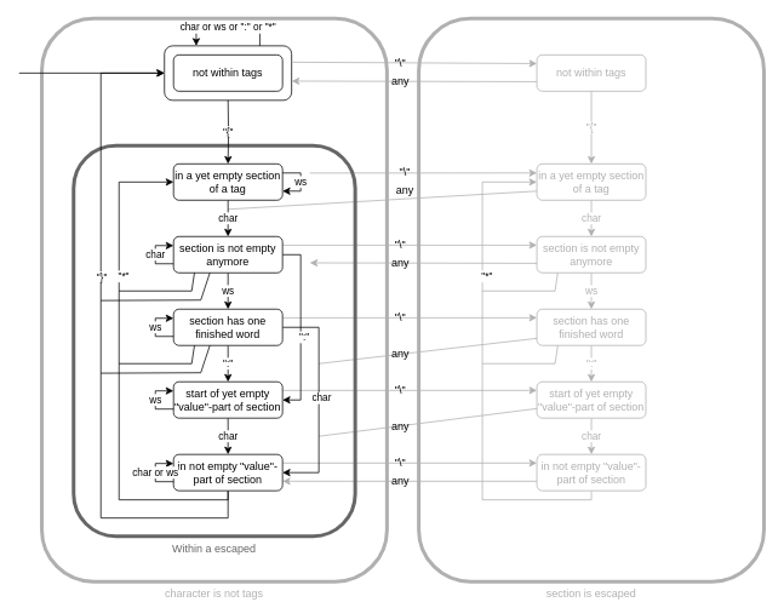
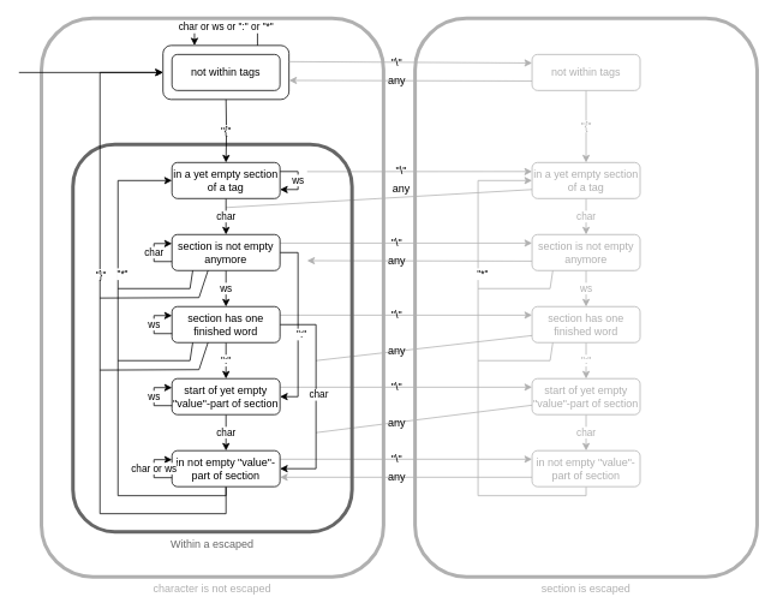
  <mxCell id="0" />
  <mxCell id="1" parent="0" />
  <mxCell id="2" value="&lt;font color=&quot;#B0B0B0&quot;&gt;section is escaped&lt;br&gt;&lt;/font&gt;" style="rounded=1;whiteSpace=wrap;html=1;fillColor=none;strokeColor=#B0B0B0;strokeWidth=4;labelPosition=center;verticalLabelPosition=bottom;align=center;verticalAlign=top;" parent="1" vertex="1"><mxGeometry x="460" width="380" height="620" as="geometry" y="20" /></mxCell>
- <mxCell id="3" value="&lt;font color=&quot;#B0B0B0&quot;&gt;character is not tags&lt;br&gt;&lt;/font&gt;" style="rounded=1;whiteSpace=wrap;html=1;fillColor=none;strokeColor=#B0B0B0;strokeWidth=4;labelPosition=center;verticalLabelPosition=bottom;align=center;verticalAlign=top;" parent="1" vertex="1"><mxGeometry x="45" width="380" height="620" as="geometry" y="20" /></mxCell>
+ <mxCell id="3" value="&lt;font color=&quot;#B0B0B0&quot;&gt;character is not escaped&lt;br&gt;&lt;/font&gt;" style="rounded=1;whiteSpace=wrap;html=1;fillColor=none;strokeColor=#B0B0B0;strokeWidth=4;labelPosition=center;verticalLabelPosition=bottom;align=center;verticalAlign=top;" parent="1" vertex="1"><mxGeometry x="45" width="380" height="620" as="geometry" y="20" /></mxCell>
  <mxCell id="4" value="not within tags" style="rounded=1;whiteSpace=wrap;html=1;" parent="1" vertex="1"><mxGeometry x="190" y="60" width="120" height="40" as="geometry" /></mxCell>
  <mxCell id="5" value="" style="rounded=1;whiteSpace=wrap;html=1;strokeWidth=1;fillColor=none;fontColor=#000000;" parent="1" vertex="1"><mxGeometry x="180" y="50" width="140" height="60" as="geometry" /></mxCell>
  <mxCell id="6" value="" style="endArrow=classic;html=1;fontColor=#000000;entryX=0;entryY=0.25;entryDx=0;entryDy=0;strokeColor=#B0B0B0;exitX=0.839;exitY=0.07;exitDx=0;exitDy=0;exitPerimeter=0;" parent="1" source="18" target="49" edge="1"><mxGeometry width="50" height="50" relative="1" as="geometry"><mxPoint x="310" y="190" as="sourcePoint" /><mxPoint x="600" y="280" as="targetPoint" /></mxGeometry></mxCell>
  <mxCell id="7" value="" style="endArrow=none;html=1;fontColor=#000000;exitX=0;exitY=0.75;exitDx=0;exitDy=0;strokeColor=#B0B0B0;endFill=0;" parent="1" source="49" edge="1"><mxGeometry width="50" height="50" relative="1" as="geometry"><mxPoint x="320" y="200" as="sourcePoint" /><mxPoint x="250" y="230" as="targetPoint" /></mxGeometry></mxCell>
  <mxCell id="8" value="" style="endArrow=classic;html=1;fontColor=#000000;entryX=0;entryY=0.25;entryDx=0;entryDy=0;strokeColor=#B0B0B0;" parent="1" edge="1"><mxGeometry width="50" height="50" relative="1" as="geometry"><mxPoint x="310" y="269.5" as="sourcePoint" /><mxPoint x="590" y="269.5" as="targetPoint" /></mxGeometry></mxCell>
  <mxCell id="9" value="" style="endArrow=classic;html=1;fontColor=#000000;exitX=0;exitY=0.75;exitDx=0;exitDy=0;entryX=0.839;entryY=0.3;entryDx=0;entryDy=0;strokeColor=#B0B0B0;entryPerimeter=0;" parent="1" target="18" edge="1"><mxGeometry width="50" height="50" relative="1" as="geometry"><mxPoint x="590" y="289.5" as="sourcePoint" /><mxPoint x="310" y="289.5" as="targetPoint" /></mxGeometry></mxCell>
  <mxCell id="10" value="" style="endArrow=classic;html=1;fontColor=#000000;entryX=0;entryY=0.25;entryDx=0;entryDy=0;strokeColor=#B0B0B0;" parent="1" edge="1"><mxGeometry width="50" height="50" relative="1" as="geometry"><mxPoint x="310" y="349.5" as="sourcePoint" /><mxPoint x="590" y="349.5" as="targetPoint" /></mxGeometry></mxCell>
  <mxCell id="11" value="" style="endArrow=none;html=1;fontColor=#000000;strokeColor=#B0B0B0;endFill=0;exitX=0.342;exitY=0.568;exitDx=0;exitDy=0;exitPerimeter=0;" parent="1" source="2" edge="1"><mxGeometry width="50" height="50" relative="1" as="geometry"><mxPoint x="570" y="372" as="sourcePoint" /><mxPoint x="350" y="400" as="targetPoint" /></mxGeometry></mxCell>
  <mxCell id="12" value="" style="endArrow=classic;html=1;fontColor=#000000;entryX=0;entryY=0.25;entryDx=0;entryDy=0;strokeColor=#B0B0B0;" parent="1" edge="1"><mxGeometry width="50" height="50" relative="1" as="geometry"><mxPoint x="310" y="429.5" as="sourcePoint" /><mxPoint x="590" y="429.5" as="targetPoint" /></mxGeometry></mxCell>
  <mxCell id="13" value="" style="endArrow=none;html=1;fontColor=#000000;exitX=0;exitY=0.75;exitDx=0;exitDy=0;strokeColor=#B0B0B0;endFill=0;" parent="1" edge="1"><mxGeometry width="50" height="50" relative="1" as="geometry"><mxPoint x="590" y="449.5" as="sourcePoint" /><mxPoint x="350" y="480" as="targetPoint" /></mxGeometry></mxCell>
  <mxCell id="14" value="" style="endArrow=classic;html=1;fontColor=#000000;entryX=0;entryY=0.25;entryDx=0;entryDy=0;strokeColor=#B0B0B0;" parent="1" edge="1"><mxGeometry width="50" height="50" relative="1" as="geometry"><mxPoint x="310" y="509.5" as="sourcePoint" /><mxPoint x="590" y="509.5" as="targetPoint" /></mxGeometry></mxCell>
  <mxCell id="15" value="" style="endArrow=classic;html=1;fontColor=#000000;exitX=0;exitY=0.75;exitDx=0;exitDy=0;entryX=1;entryY=0.75;entryDx=0;entryDy=0;strokeColor=#B0B0B0;" parent="1" edge="1"><mxGeometry width="50" height="50" relative="1" as="geometry"><mxPoint x="590" y="529.5" as="sourcePoint" /><mxPoint x="310" y="529.5" as="targetPoint" /></mxGeometry></mxCell>
  <mxCell id="16" value="" style="endArrow=classic;html=1;fontColor=#000000;entryX=0;entryY=0.25;entryDx=0;entryDy=0;strokeColor=#B0B0B0;" parent="1" edge="1"><mxGeometry width="50" height="50" relative="1" as="geometry"><mxPoint x="320" y="68" as="sourcePoint" /><mxPoint x="590" y="69.5" as="targetPoint" /></mxGeometry></mxCell>
  <mxCell id="17" value="" style="endArrow=classic;html=1;fontColor=#000000;exitX=0;exitY=0.75;exitDx=0;exitDy=0;entryX=0.724;entryY=0.111;entryDx=0;entryDy=0;strokeColor=#B0B0B0;entryPerimeter=0;" parent="1" target="3" edge="1"><mxGeometry width="50" height="50" relative="1" as="geometry"><mxPoint x="590" y="89.5" as="sourcePoint" /><mxPoint x="310" y="89.5" as="targetPoint" /></mxGeometry></mxCell>
  <mxCell id="18" value="&lt;font color=&quot;#666666&quot;&gt;Within a escaped&lt;/font&gt;" style="rounded=1;whiteSpace=wrap;html=1;fillColor=none;strokeWidth=4;labelPosition=center;verticalLabelPosition=bottom;align=center;verticalAlign=top;strokeColor=#666666;" parent="1" vertex="1"><mxGeometry x="80" y="160" width="310" height="430" as="geometry" /></mxCell>
  <mxCell id="19" value="&quot;{&quot;" style="edgeStyle=orthogonalEdgeStyle;rounded=0;orthogonalLoop=1;jettySize=auto;html=1;entryX=0.5;entryY=0;entryDx=0;entryDy=0;" parent="1" target="22" edge="1"><mxGeometry relative="1" as="geometry"><mxPoint x="250" y="110" as="sourcePoint" /></mxGeometry></mxCell>
  <mxCell id="20" value="" style="endArrow=classic;html=1;" parent="1" edge="1"><mxGeometry width="50" height="50" relative="1" as="geometry"><mxPoint x="20" y="80" as="sourcePoint" /><mxPoint x="180" y="80" as="targetPoint" /></mxGeometry></mxCell>
  <mxCell id="21" value="char" style="edgeStyle=orthogonalEdgeStyle;rounded=0;orthogonalLoop=1;jettySize=auto;html=1;" parent="1" source="22" edge="1"><mxGeometry relative="1" as="geometry"><mxPoint x="250" y="260" as="targetPoint" /></mxGeometry></mxCell>
  <mxCell id="22" value="in a yet empty section of a tag" style="rounded=1;whiteSpace=wrap;html=1;" parent="1" vertex="1"><mxGeometry x="190" y="180" width="120" height="40" as="geometry" /></mxCell>
  <mxCell id="23" value="ws" style="edgeStyle=orthogonalEdgeStyle;rounded=0;orthogonalLoop=1;jettySize=auto;html=1;" parent="1" source="22" target="22" edge="1"><mxGeometry relative="1" as="geometry" /></mxCell>
  <mxCell id="24" value="ws" style="edgeStyle=orthogonalEdgeStyle;rounded=0;orthogonalLoop=1;jettySize=auto;html=1;" parent="1" source="28" target="32" edge="1"><mxGeometry relative="1" as="geometry" /></mxCell>
  <mxCell id="25" style="edgeStyle=orthogonalEdgeStyle;rounded=0;orthogonalLoop=1;jettySize=auto;html=1;entryX=1;entryY=0.5;entryDx=0;entryDy=0;" parent="1" source="28" target="34" edge="1"><mxGeometry relative="1" as="geometry"><Array as="points"><mxPoint x="330" y="280" /><mxPoint x="330" y="440" /></Array></mxGeometry></mxCell>
  <mxCell id="26" value="&quot;:&quot;" style="edgeLabel;html=1;align=center;verticalAlign=middle;resizable=0;points=[];" parent="25" vertex="1" connectable="0"><mxGeometry x="0.1" y="3" relative="1" as="geometry"><mxPoint as="offset" /></mxGeometry></mxCell>
  <mxCell id="27" value="char" style="edgeStyle=orthogonalEdgeStyle;rounded=0;orthogonalLoop=1;jettySize=auto;html=1;entryX=0;entryY=0.25;entryDx=0;entryDy=0;exitX=0;exitY=0.75;exitDx=0;exitDy=0;" parent="1" source="28" target="28" edge="1"><mxGeometry relative="1" as="geometry"><mxPoint x="180" y="270" as="targetPoint" /><Array as="points"><mxPoint x="170" y="290" /><mxPoint x="170" y="270" /></Array></mxGeometry></mxCell>
  <mxCell id="28" value="section is not empty anymore" style="rounded=1;whiteSpace=wrap;html=1;" parent="1" vertex="1"><mxGeometry x="190" y="260" width="120" height="40" as="geometry" /></mxCell>
  <mxCell id="29" value="&quot;:&quot;" style="edgeStyle=orthogonalEdgeStyle;rounded=0;orthogonalLoop=1;jettySize=auto;html=1;" parent="1" source="32" target="34" edge="1"><mxGeometry relative="1" as="geometry" /></mxCell>
  <mxCell id="30" style="edgeStyle=orthogonalEdgeStyle;rounded=0;orthogonalLoop=1;jettySize=auto;html=1;entryX=1;entryY=0.5;entryDx=0;entryDy=0;" parent="1" source="32" target="40" edge="1"><mxGeometry relative="1" as="geometry"><Array as="points"><mxPoint x="350" y="360" /><mxPoint x="350" y="520" /></Array></mxGeometry></mxCell>
  <mxCell id="31" value="char" style="edgeLabel;html=1;align=center;verticalAlign=middle;resizable=0;points=[];" parent="30" vertex="1" connectable="0"><mxGeometry x="-0.025" y="2" relative="1" as="geometry"><mxPoint as="offset" /></mxGeometry></mxCell>
  <mxCell id="32" value="section has one finished word" style="rounded=1;whiteSpace=wrap;html=1;" parent="1" vertex="1"><mxGeometry x="190" y="340" width="120" height="40" as="geometry" /></mxCell>
  <mxCell id="33" value="char" style="edgeStyle=orthogonalEdgeStyle;rounded=0;orthogonalLoop=1;jettySize=auto;html=1;entryX=0.5;entryY=0;entryDx=0;entryDy=0;" parent="1" source="34" target="40" edge="1"><mxGeometry relative="1" as="geometry" /></mxCell>
  <mxCell id="34" value="start of yet empty &quot;value&quot;-part of section " style="rounded=1;whiteSpace=wrap;html=1;" parent="1" vertex="1"><mxGeometry x="190" y="420" width="120" height="40" as="geometry" /></mxCell>
  <mxCell id="35" value="ws" style="edgeStyle=orthogonalEdgeStyle;rounded=0;orthogonalLoop=1;jettySize=auto;html=1;entryX=0;entryY=0.25;entryDx=0;entryDy=0;exitX=0;exitY=0.75;exitDx=0;exitDy=0;" parent="1" edge="1"><mxGeometry relative="1" as="geometry"><mxPoint x="190" y="350" as="targetPoint" /><mxPoint x="190" y="370" as="sourcePoint" /><Array as="points"><mxPoint x="170" y="370" /><mxPoint x="170" y="350" /></Array></mxGeometry></mxCell>
  <mxCell id="36" style="edgeStyle=orthogonalEdgeStyle;rounded=0;orthogonalLoop=1;jettySize=auto;html=1;entryX=0;entryY=0.5;entryDx=0;entryDy=0;" parent="1" source="40" target="22" edge="1"><mxGeometry relative="1" as="geometry"><mxPoint x="250" y="590" as="targetPoint" /><Array as="points"><mxPoint x="250" y="550" /><mxPoint x="130" y="550" /><mxPoint x="130" y="200" /></Array></mxGeometry></mxCell>
  <mxCell id="37" value="&quot;*&quot;" style="edgeLabel;html=1;align=center;verticalAlign=middle;resizable=0;points=[];" parent="36" vertex="1" connectable="0"><mxGeometry x="0.396" y="-4" relative="1" as="geometry"><mxPoint as="offset" /></mxGeometry></mxCell>
  <mxCell id="38" style="edgeStyle=orthogonalEdgeStyle;rounded=0;orthogonalLoop=1;jettySize=auto;html=1;strokeColor=#000000;fontColor=#000000;exitX=0.5;exitY=1;exitDx=0;exitDy=0;" parent="1" source="40" edge="1"><mxGeometry relative="1" as="geometry"><mxPoint x="180" y="80" as="targetPoint" /><Array as="points"><mxPoint x="250" y="570" /><mxPoint x="110" y="570" /><mxPoint x="110" y="80" /></Array></mxGeometry></mxCell>
  <mxCell id="39" value="&quot;}&quot;" style="edgeLabel;html=1;align=center;verticalAlign=middle;resizable=0;points=[];fontColor=#000000;" parent="38" vertex="1" connectable="0"><mxGeometry x="0.195" relative="1" as="geometry"><mxPoint as="offset" /></mxGeometry></mxCell>
  <mxCell id="40" value="in not empty &quot;value&quot;-part of section" style="rounded=1;whiteSpace=wrap;html=1;" parent="1" vertex="1"><mxGeometry x="190" y="500" width="120" height="40" as="geometry" /></mxCell>
  <mxCell id="41" value="char or ws" style="edgeStyle=orthogonalEdgeStyle;rounded=0;orthogonalLoop=1;jettySize=auto;html=1;entryX=0;entryY=0.25;entryDx=0;entryDy=0;exitX=0;exitY=0.75;exitDx=0;exitDy=0;" parent="1" edge="1"><mxGeometry relative="1" as="geometry"><mxPoint x="190" y="510" as="targetPoint" /><mxPoint x="190" y="530" as="sourcePoint" /><Array as="points"><mxPoint x="170" y="530" /><mxPoint x="170" y="510" /></Array></mxGeometry></mxCell>
  <mxCell id="42" value="" style="endArrow=none;html=1;entryX=0.192;entryY=1;entryDx=0;entryDy=0;entryPerimeter=0;" parent="1" target="28" edge="1"><mxGeometry width="50" height="50" relative="1" as="geometry"><mxPoint x="210" y="320" as="sourcePoint" /><mxPoint x="600" y="420" as="targetPoint" /></mxGeometry></mxCell>
  <mxCell id="43" value="" style="endArrow=none;html=1;" parent="1" edge="1"><mxGeometry width="50" height="50" relative="1" as="geometry"><mxPoint x="130" y="320" as="sourcePoint" /><mxPoint x="210" y="320" as="targetPoint" /></mxGeometry></mxCell>
  <mxCell id="44" value="" style="endArrow=none;html=1;entryX=0.192;entryY=1;entryDx=0;entryDy=0;entryPerimeter=0;" parent="1" edge="1"><mxGeometry width="50" height="50" relative="1" as="geometry"><mxPoint x="210" y="400" as="sourcePoint" /><mxPoint x="213.04" y="380" as="targetPoint" /></mxGeometry></mxCell>
  <mxCell id="45" value="" style="endArrow=none;html=1;" parent="1" edge="1"><mxGeometry width="50" height="50" relative="1" as="geometry"><mxPoint x="130" y="400" as="sourcePoint" /><mxPoint x="210" y="400" as="targetPoint" /></mxGeometry></mxCell>
  <mxCell id="46" value="&quot;{&quot;" style="edgeStyle=orthogonalEdgeStyle;rounded=0;orthogonalLoop=1;jettySize=auto;html=1;entryX=0.5;entryY=0;entryDx=0;entryDy=0;fontColor=#B0B0B0;strokeColor=#B0B0B0;" parent="1" source="47" target="49" edge="1"><mxGeometry relative="1" as="geometry" /></mxCell>
  <mxCell id="47" value="not within tags" style="rounded=1;whiteSpace=wrap;html=1;fontColor=#B0B0B0;strokeColor=#B0B0B0;" parent="1" vertex="1"><mxGeometry x="590" y="60" width="120" height="40" as="geometry" /></mxCell>
  <mxCell id="48" value="char" style="edgeStyle=orthogonalEdgeStyle;rounded=0;orthogonalLoop=1;jettySize=auto;html=1;fontColor=#B0B0B0;strokeColor=#B0B0B0;" parent="1" source="49" edge="1"><mxGeometry relative="1" as="geometry"><mxPoint x="650" y="260" as="targetPoint" /></mxGeometry></mxCell>
  <mxCell id="49" value="in a yet empty section of a tag" style="rounded=1;whiteSpace=wrap;html=1;fontColor=#B0B0B0;strokeColor=#B0B0B0;" parent="1" vertex="1"><mxGeometry x="590" y="180" width="120" height="40" as="geometry" /></mxCell>
  <mxCell id="50" value="ws" style="edgeStyle=orthogonalEdgeStyle;rounded=0;orthogonalLoop=1;jettySize=auto;html=1;fontColor=#B0B0B0;strokeColor=#B0B0B0;" parent="1" source="51" target="53" edge="1"><mxGeometry relative="1" as="geometry" /></mxCell>
  <mxCell id="51" value="section is not empty anymore" style="rounded=1;whiteSpace=wrap;html=1;fontColor=#B0B0B0;strokeColor=#B0B0B0;" parent="1" vertex="1"><mxGeometry x="590" y="260" width="120" height="40" as="geometry" /></mxCell>
  <mxCell id="52" value="&quot;:&quot;" style="edgeStyle=orthogonalEdgeStyle;rounded=0;orthogonalLoop=1;jettySize=auto;html=1;fontColor=#B0B0B0;strokeColor=#B0B0B0;" parent="1" source="53" target="55" edge="1"><mxGeometry relative="1" as="geometry" /></mxCell>
  <mxCell id="53" value="section has one finished word" style="rounded=1;whiteSpace=wrap;html=1;fontColor=#B0B0B0;strokeColor=#B0B0B0;" parent="1" vertex="1"><mxGeometry x="590" y="340" width="120" height="40" as="geometry" /></mxCell>
  <mxCell id="54" value="char" style="edgeStyle=orthogonalEdgeStyle;rounded=0;orthogonalLoop=1;jettySize=auto;html=1;entryX=0.5;entryY=0;entryDx=0;entryDy=0;fontColor=#B0B0B0;strokeColor=#B0B0B0;" parent="1" source="55" target="58" edge="1"><mxGeometry relative="1" as="geometry" /></mxCell>
  <mxCell id="55" value="start of yet empty &quot;value&quot;-part of section " style="rounded=1;whiteSpace=wrap;html=1;fontColor=#B0B0B0;strokeColor=#B0B0B0;" parent="1" vertex="1"><mxGeometry x="590" y="420" width="120" height="40" as="geometry" /></mxCell>
  <mxCell id="56" style="edgeStyle=orthogonalEdgeStyle;rounded=0;orthogonalLoop=1;jettySize=auto;html=1;entryX=0;entryY=0.5;entryDx=0;entryDy=0;fontColor=#B0B0B0;strokeColor=#B0B0B0;" parent="1" source="58" target="49" edge="1"><mxGeometry relative="1" as="geometry"><mxPoint x="650" y="590" as="targetPoint" /><Array as="points"><mxPoint x="650" y="550" /><mxPoint x="530" y="550" /><mxPoint x="530" y="200" /></Array></mxGeometry></mxCell>
  <mxCell id="57" value="&quot;*&quot;" style="edgeLabel;html=1;align=center;verticalAlign=middle;resizable=0;points=[];" parent="56" vertex="1" connectable="0"><mxGeometry x="0.396" y="-4" relative="1" as="geometry"><mxPoint as="offset" /></mxGeometry></mxCell>
  <mxCell id="58" value="in not empty &quot;value&quot;-part of section" style="rounded=1;whiteSpace=wrap;html=1;fontColor=#B0B0B0;strokeColor=#B0B0B0;" parent="1" vertex="1"><mxGeometry x="590" y="500" width="120" height="40" as="geometry" /></mxCell>
  <mxCell id="59" value="" style="endArrow=none;html=1;entryX=0.192;entryY=1;entryDx=0;entryDy=0;entryPerimeter=0;fontColor=#B0B0B0;strokeColor=#B0B0B0;" parent="1" target="51" edge="1"><mxGeometry width="50" height="50" relative="1" as="geometry"><mxPoint x="610" y="320" as="sourcePoint" /><mxPoint x="1000" y="420" as="targetPoint" /></mxGeometry></mxCell>
  <mxCell id="60" value="" style="endArrow=none;html=1;fontColor=#B0B0B0;strokeColor=#B0B0B0;" parent="1" edge="1"><mxGeometry width="50" height="50" relative="1" as="geometry"><mxPoint x="530" y="320" as="sourcePoint" /><mxPoint x="610" y="320" as="targetPoint" /></mxGeometry></mxCell>
  <mxCell id="61" value="" style="endArrow=none;html=1;entryX=0.192;entryY=1;entryDx=0;entryDy=0;entryPerimeter=0;fontColor=#B0B0B0;strokeColor=#B0B0B0;" parent="1" edge="1"><mxGeometry width="50" height="50" relative="1" as="geometry"><mxPoint x="610" y="400" as="sourcePoint" /><mxPoint x="613.04" y="380" as="targetPoint" /></mxGeometry></mxCell>
  <mxCell id="62" value="" style="endArrow=none;html=1;fontColor=#B0B0B0;strokeColor=#B0B0B0;" parent="1" edge="1"><mxGeometry width="50" height="50" relative="1" as="geometry"><mxPoint x="530" y="400" as="sourcePoint" /><mxPoint x="610" y="400" as="targetPoint" /></mxGeometry></mxCell>
  <mxCell id="63" value="" style="endArrow=none;html=1;strokeColor=#000000;fontColor=#000000;" parent="1" edge="1"><mxGeometry width="50" height="50" relative="1" as="geometry"><mxPoint x="220" y="410" as="sourcePoint" /><mxPoint x="230" y="380" as="targetPoint" /></mxGeometry></mxCell>
  <mxCell id="64" value="" style="endArrow=none;html=1;strokeColor=#000000;fontColor=#000000;" parent="1" edge="1"><mxGeometry width="50" height="50" relative="1" as="geometry"><mxPoint x="110" y="410.5" as="sourcePoint" /><mxPoint x="220" y="410" as="targetPoint" /></mxGeometry></mxCell>
  <mxCell id="65" value="" style="endArrow=none;html=1;strokeColor=#000000;fontColor=#000000;" parent="1" edge="1"><mxGeometry width="50" height="50" relative="1" as="geometry"><mxPoint x="220" y="330" as="sourcePoint" /><mxPoint x="230" y="300" as="targetPoint" /></mxGeometry></mxCell>
  <mxCell id="66" value="" style="endArrow=none;html=1;strokeColor=#000000;fontColor=#000000;" parent="1" edge="1"><mxGeometry width="50" height="50" relative="1" as="geometry"><mxPoint x="110" y="330.5" as="sourcePoint" /><mxPoint x="220" y="330" as="targetPoint" /></mxGeometry></mxCell>
  <mxCell id="67" value="&quot;\&quot;" style="text;html=1;strokeColor=none;fillColor=none;align=center;verticalAlign=middle;whiteSpace=wrap;rounded=0;fontColor=#000000;" parent="1" vertex="1"><mxGeometry x="420" y="60" width="40" height="20" as="geometry" /></mxCell>
  <mxCell id="68" value="any" style="text;html=1;strokeColor=none;fillColor=none;align=center;verticalAlign=middle;whiteSpace=wrap;rounded=0;fontColor=#000000;" parent="1" vertex="1"><mxGeometry x="420" y="80" width="40" height="20" as="geometry" /></mxCell>
  <mxCell id="69" value="&quot;\&quot;" style="text;html=1;strokeColor=none;fillColor=none;align=center;verticalAlign=middle;whiteSpace=wrap;rounded=0;fontColor=#000000;" parent="1" vertex="1"><mxGeometry x="425" y="180" width="40" height="20" as="geometry" /></mxCell>
  <mxCell id="70" value="any" style="text;html=1;strokeColor=none;fillColor=none;align=center;verticalAlign=middle;whiteSpace=wrap;rounded=0;fontColor=#000000;" parent="1" vertex="1"><mxGeometry x="425" y="200" width="40" height="20" as="geometry" /></mxCell>
  <mxCell id="71" value="&quot;\&quot;" style="text;html=1;strokeColor=none;fillColor=none;align=center;verticalAlign=middle;whiteSpace=wrap;rounded=0;fontColor=#000000;" parent="1" vertex="1"><mxGeometry x="420" y="260" width="40" height="20" as="geometry" /></mxCell>
  <mxCell id="72" value="any" style="text;html=1;strokeColor=none;fillColor=none;align=center;verticalAlign=middle;whiteSpace=wrap;rounded=0;fontColor=#000000;" parent="1" vertex="1"><mxGeometry x="420" y="280" width="40" height="20" as="geometry" /></mxCell>
  <mxCell id="73" value="&quot;\&quot;" style="text;html=1;strokeColor=none;fillColor=none;align=center;verticalAlign=middle;whiteSpace=wrap;rounded=0;fontColor=#000000;" parent="1" vertex="1"><mxGeometry x="420" y="340" width="40" height="20" as="geometry" /></mxCell>
  <mxCell id="74" value="any" style="text;html=1;strokeColor=none;fillColor=none;align=center;verticalAlign=middle;whiteSpace=wrap;rounded=0;fontColor=#000000;" parent="1" vertex="1"><mxGeometry x="420" y="380" width="40" height="20" as="geometry" /></mxCell>
  <mxCell id="75" value="&quot;\&quot;" style="text;html=1;strokeColor=none;fillColor=none;align=center;verticalAlign=middle;whiteSpace=wrap;rounded=0;fontColor=#000000;" parent="1" vertex="1"><mxGeometry x="420" y="420" width="40" height="20" as="geometry" /></mxCell>
  <mxCell id="76" value="any" style="text;html=1;strokeColor=none;fillColor=none;align=center;verticalAlign=middle;whiteSpace=wrap;rounded=0;fontColor=#000000;" parent="1" vertex="1"><mxGeometry x="420" y="460" width="40" height="20" as="geometry" /></mxCell>
  <mxCell id="77" value="&quot;\&quot;" style="text;html=1;strokeColor=none;fillColor=none;align=center;verticalAlign=middle;whiteSpace=wrap;rounded=0;fontColor=#000000;" parent="1" vertex="1"><mxGeometry x="420" y="500" width="40" height="20" as="geometry" /></mxCell>
  <mxCell id="78" value="any" style="text;html=1;strokeColor=none;fillColor=none;align=center;verticalAlign=middle;whiteSpace=wrap;rounded=0;fontColor=#000000;" parent="1" vertex="1"><mxGeometry x="420" y="520" width="40" height="20" as="geometry" /></mxCell>
  <mxCell id="79" value="char or ws or &quot;:&quot; or &quot;*&quot;" style="edgeStyle=orthogonalEdgeStyle;rounded=0;orthogonalLoop=1;jettySize=auto;html=1;exitX=0.75;exitY=0;exitDx=0;exitDy=0;entryX=0.25;entryY=0;entryDx=0;entryDy=0;" edge="1" parent="1" source="5" target="5"><mxGeometry relative="1" as="geometry"><Array as="points"><mxPoint x="285" y="30" /><mxPoint x="215" y="30" /></Array></mxGeometry></mxCell>
  <mxCell id="80" value="ws" style="edgeStyle=orthogonalEdgeStyle;rounded=0;orthogonalLoop=1;jettySize=auto;html=1;exitX=0;exitY=0.75;exitDx=0;exitDy=0;entryX=0;entryY=0.25;entryDx=0;entryDy=0;" edge="1" parent="1" source="34" target="34"><mxGeometry relative="1" as="geometry"><Array as="points"><mxPoint x="170" y="450" /><mxPoint x="170" y="430" /></Array></mxGeometry></mxCell>
